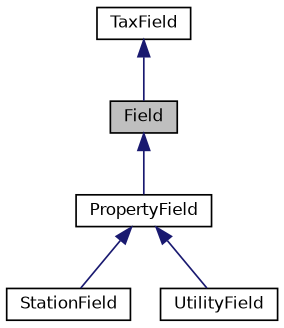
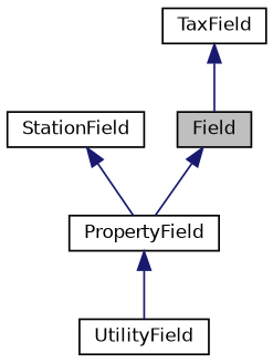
  digraph {
    node [color=black fillcolor=white fontname=Helvetica fontsize=10 shape=record style=filled]
    edge [color=midnightblue dir=back fontname=Helvetica fontsize=10 labelfontname=Helvetica labelfontsize=10 style=solid]
    n1 [fillcolor=grey75 fontcolor=black height=0.2 label=Field width=0.4]
    n2 [height=0.2 label=PropertyField width=0.4]
    n3 [height=0.2 label=StationField width=0.4]
    n4 [height=0.2 label=UtilityField width=0.4]
    n5 [height=0.2 label=TaxField width=0.4]
    n1 -> n2
-   n2 -> n3
+   n3 -> n2
    n2 -> n4
    n5 -> n1
  }
